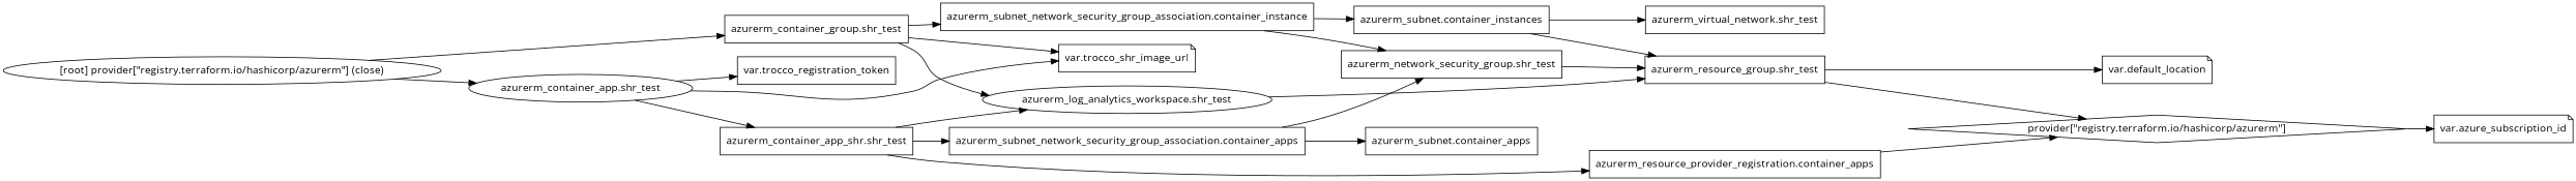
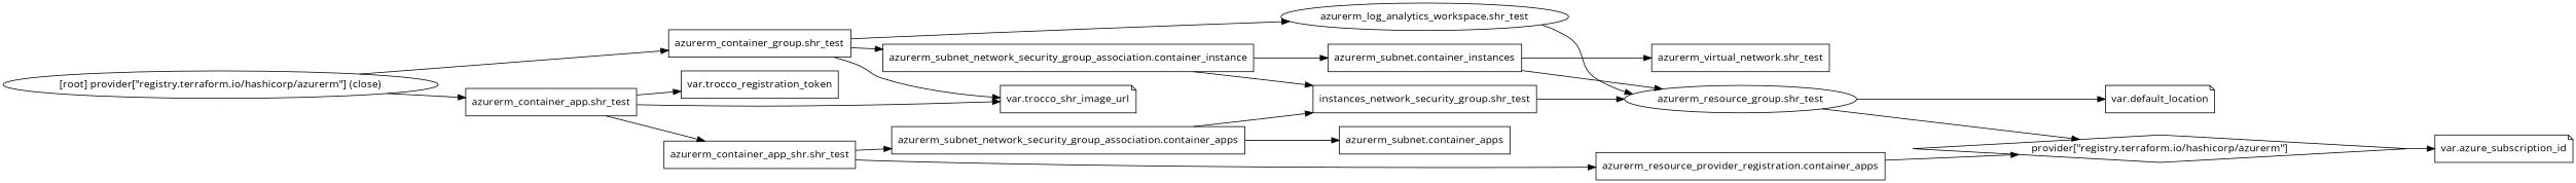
  digraph {
    compound=true
    fontname="Open Sans"
    newrank=true
    rankdir=LR
    node [fontname="Open Sans" shape=box]
    edge [fontname="Open Sans"]
-   n1 [label="azurerm_container_app.shr_test" shape=ellipse]
+   n1 [label="azurerm_container_app.shr_test"]
    n2 [label="azurerm_container_app_shr.shr_test"]
    n3 [label="var.trocco_registration_token"]
    n4 [label="var.trocco_shr_image_url" shape=note]
    n5 [label="azurerm_log_analytics_workspace.shr_test" shape=ellipse]
    n6 [label="azurerm_resource_provider_registration.container_apps"]
    n7 [label="azurerm_subnet_network_security_group_association.container_apps"]
    n8 [label="azurerm_container_group.shr_test"]
    n9 [label="azurerm_subnet_network_security_group_association.container_instance"]
-   n10 [label="azurerm_resource_group.shr_test"]
-   n11 [label="azurerm_network_security_group.shr_test"]
+   n10 [label="azurerm_resource_group.shr_test" shape=ellipse]
+   n11 [label="instances_network_security_group.shr_test"]
    n12 [label="provider[\"registry.terraform.io/hashicorp/azurerm\"]" shape=diamond]
    n13 [label="var.default_location" shape=note]
    n14 [label="azurerm_subnet.container_apps"]
    n15 [label="azurerm_virtual_network.shr_test"]
    n16 [label="azurerm_subnet.container_instances"]
    n17 [label="var.azure_subscription_id" shape=note]
    "[root] provider[\"registry.terraform.io/hashicorp/azurerm\"] (close)" [shape=""]
    subgraph sub_1 {
      n1
      n2
      n3
      n4
      n5
      n6
      n7
      n8
      n9
      n10
      n11
      n12
      n13
      n14
      n15
      n16
      n17
      "[root] provider[\"registry.terraform.io/hashicorp/azurerm\"] (close)"
    }
    n1 -> n2
    n1 -> n3
    n1 -> n4
-   n2 -> n5
    n2 -> n6
    n2 -> n7
    n5 -> n10
    n6 -> n12
    n7 -> n11
    n7 -> n14
    n8 -> n4
    n8 -> n5
    n8 -> n9
    n9 -> n11
    n9 -> n16
    n10 -> n12
    n10 -> n13
    n11 -> n10
    n12 -> n17
    n16 -> n10
    n16 -> n15
    "[root] provider[\"registry.terraform.io/hashicorp/azurerm\"] (close)" -> n1
    "[root] provider[\"registry.terraform.io/hashicorp/azurerm\"] (close)" -> n8
  }
